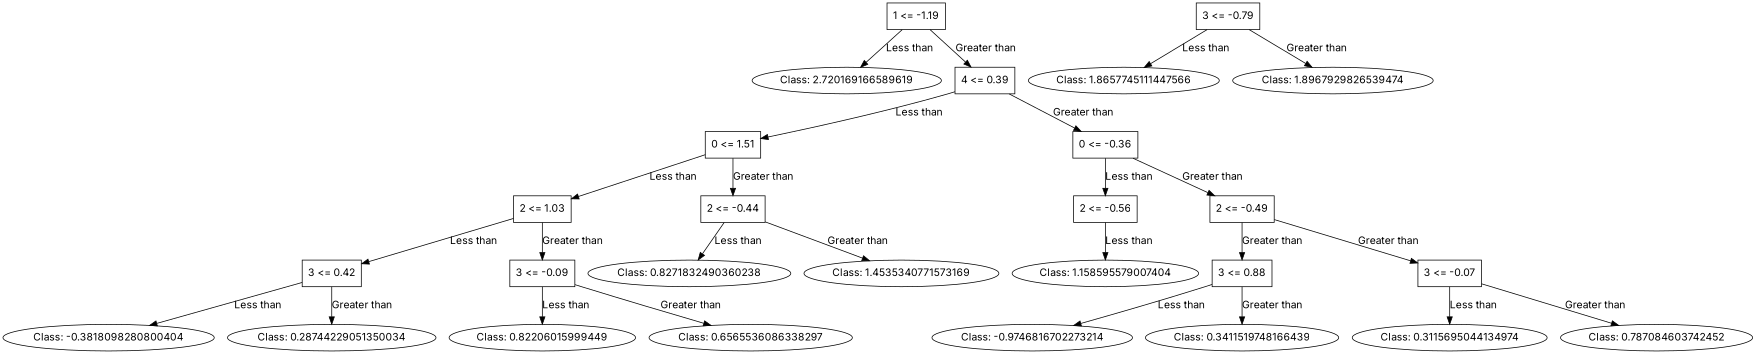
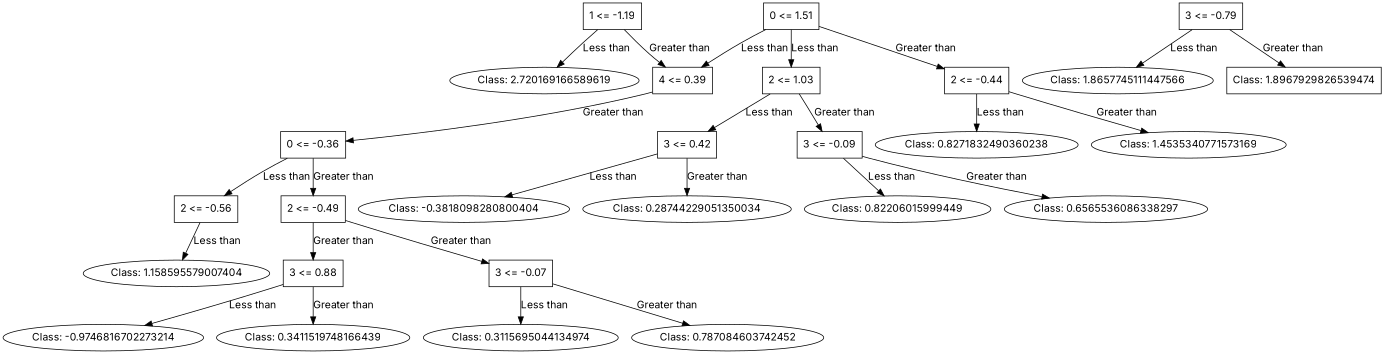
  digraph {
    fontname=Inter
    node [fontname=Inter shape=ellipse]
    edge [fontname=Inter]
    n1 [label="1 <= -1.19" shape=box]
    n2 [label="Class: 2.720169166589619"]
    n3 [label="4 <= 0.39" shape=box]
    n4 [label="0 <= 1.51" shape=box]
    n5 [label="0 <= -0.36" shape=box]
    n6 [label="2 <= 1.03" shape=box]
    n7 [label="2 <= -0.44" shape=box]
    n8 [label="2 <= -0.56" shape=box]
    n9 [label="2 <= -0.49" shape=box]
    n10 [label="3 <= 0.42" shape=box]
    n11 [label="3 <= -0.09" shape=box]
    n12 [label="Class: 0.8271832490360238"]
    n13 [label="Class: 1.4535340771573169"]
    n14 [label="Class: -0.3818098280800404"]
    n15 [label="Class: 0.28744229051350034"]
    n16 [label="Class: 0.82206015999449"]
    n17 [label="Class: 0.6565536086338297"]
    n18 [label="Class: 1.158595579007404"]
    n19 [label="3 <= 0.88" shape=box]
    n20 [label="3 <= -0.07" shape=box]
    n21 [label="3 <= -0.79" shape=box]
    n22 [label="Class: 1.8657745111447566"]
-   n23 [label="Class: 1.8967929826539474"]
+   n23 [label="Class: 1.8967929826539474" shape=box]
    n24 [label="Class: -0.9746816702273214"]
    n25 [label="Class: 0.3411519748166439"]
    n26 [label="Class: 0.3115695044134974"]
    n27 [label="Class: 0.787084603742452"]
    n1 -> n2 [label="Less than"]
    n1 -> n3 [label="Greater than"]
-   n3 -> n4 [label="Less than"]
+   n4 -> n3 [label="Less than"]
    n3 -> n5 [label="Greater than"]
    n4 -> n6 [label="Less than"]
    n4 -> n7 [label="Greater than"]
    n5 -> n8 [label="Less than"]
    n5 -> n9 [label="Greater than"]
    n6 -> n10 [label="Less than"]
    n6 -> n11 [label="Greater than"]
    n7 -> n12 [label="Less than"]
    n7 -> n13 [label="Greater than"]
    n8 -> n18 [label="Less than"]
    n9 -> n19 [label="Greater than"]
    n9 -> n20 [label="Greater than"]
    n10 -> n14 [label="Less than"]
    n10 -> n15 [label="Greater than"]
    n11 -> n16 [label="Less than"]
    n11 -> n17 [label="Greater than"]
    n19 -> n24 [label="Less than"]
    n19 -> n25 [label="Greater than"]
    n20 -> n26 [label="Less than"]
    n20 -> n27 [label="Greater than"]
    n21 -> n22 [label="Less than"]
    n21 -> n23 [label="Greater than"]
  }
